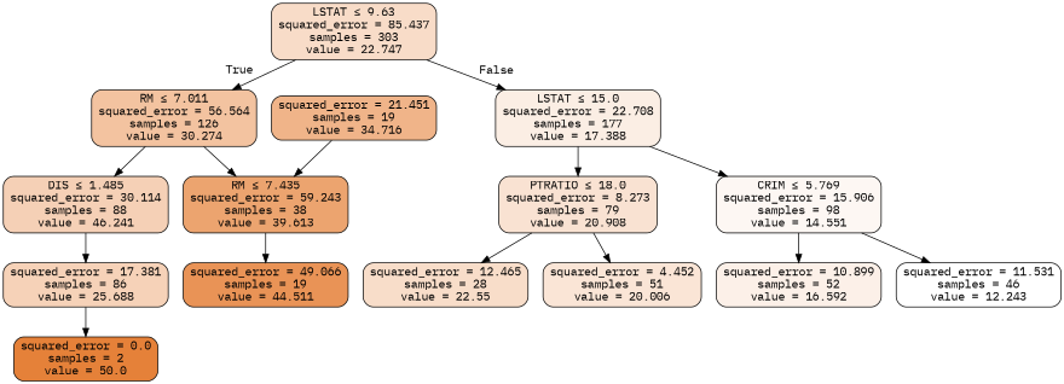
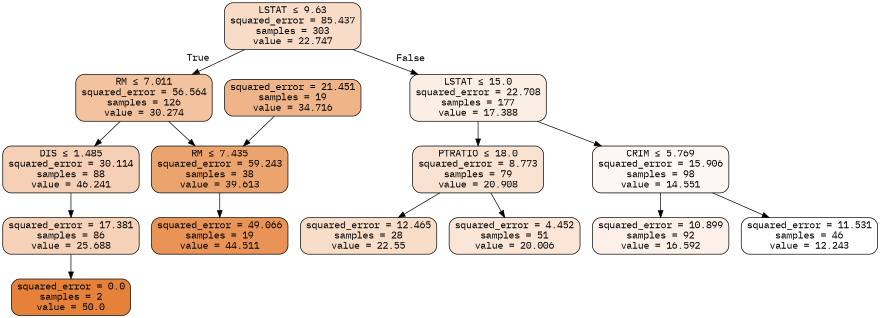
  digraph {
    fontname="IBM Plex Mono"
    node [color=black fontname="IBM Plex Mono" shape=box style="filled, rounded"]
    edge [fontname="IBM Plex Mono"]
    n1 [fillcolor="#f8dcc8" label=<LSTAT &le; 9.63<br/>squared_error = 85.437<br/>samples = 303<br/>value = 22.747>]
    n2 [fillcolor="#f3c3a0" label=<RM &le; 7.011<br/>squared_error = 56.564<br/>samples = 126<br/>value = 30.274>]
    n3 [fillcolor="#fbeee4" label=<LSTAT &le; 15.0<br/>squared_error = 22.708<br/>samples = 177<br/>value = 17.388>]
    n4 [fillcolor="#f5d0b6" label=<DIS &le; 1.485<br/>squared_error = 30.114<br/>samples = 88<br/>value = 46.241>]
    n5 [fillcolor="#eca46f" label=<RM &le; 7.435<br/>squared_error = 59.243<br/>samples = 38<br/>value = 39.613>]
-   n6 [fillcolor="#f9e2d2" label=<PTRATIO &le; 18.0<br/>squared_error = 8.273<br/>samples = 79<br/>value = 20.908>]
+   n6 [fillcolor="#f9e2d2" label=<PTRATIO &le; 18.0<br/>squared_error = 8.773<br/>samples = 79<br/>value = 20.908>]
    n7 [fillcolor="#fdf7f3" label=<CRIM &le; 5.769<br/>squared_error = 15.906<br/>samples = 98<br/>value = 14.551>]
    n8 [fillcolor="#f6d2b8" label=<squared_error = 17.381<br/>samples = 86<br/>value = 25.688>]
    n9 [fillcolor="#e99356" label=<squared_error = 49.066<br/>samples = 19<br/>value = 44.511>]
    n10 [fillcolor="#e58139" label=<squared_error = 0.0<br/>samples = 2<br/>value = 50.0>]
    n11 [fillcolor="#f0b489" label=<squared_error = 21.451<br/>samples = 19<br/>value = 34.716>]
    n12 [fillcolor="#f8ddc9" label=<squared_error = 12.465<br/>samples = 28<br/>value = 22.55>]
    n13 [fillcolor="#fae5d6" label=<squared_error = 4.452<br/>samples = 51<br/>value = 20.006>]
-   n14 [fillcolor="#fcf0e8" label=<squared_error = 10.899<br/>samples = 52<br/>value = 16.592>]
+   n14 [fillcolor="#fcf0e8" label=<squared_error = 10.899<br/>samples = 92<br/>value = 16.592>]
    n15 [fillcolor="#ffffff" label=<squared_error = 11.531<br/>samples = 46<br/>value = 12.243>]
    n1 -> n2 [headlabel=True labelangle=45 labeldistance=2.5]
    n1 -> n3 [headlabel=False labelangle=-45 labeldistance=2.5]
    n2 -> n4
    n2 -> n5
    n3 -> n6
    n3 -> n7
    n4 -> n8
    n5 -> n9
    n6 -> n12
    n6 -> n13
    n7 -> n14
    n7 -> n15
    n8 -> n10
    n11 -> n5
  }
